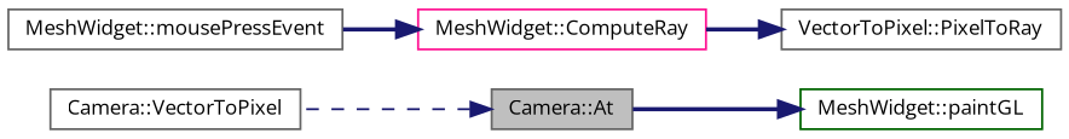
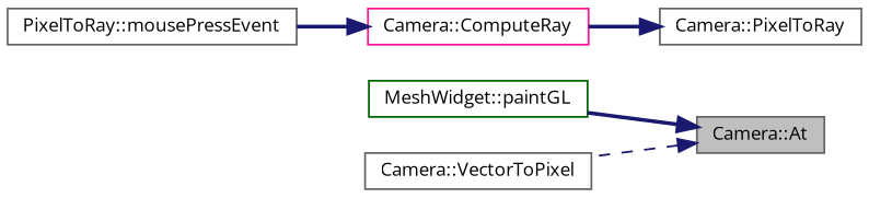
  digraph {
    fontname="Open Sans"
    rankdir=RL
    node [color=gray40 fillcolor=white fontname="Open Sans" fontsize=10 shape=record style=filled]
    edge [color=midnightblue dir=back fontname="Open Sans" fontsize=10 labelfontname=Helvetica labelfontsize=10 style=bold]
    n1 [fillcolor=grey75 fontcolor=black height=0.2 label="Camera::At" width=0.4]
    n2 [color=darkgreen height=0.2 label="MeshWidget::paintGL" width=0.4]
    n3 [height=0.2 label="Camera::VectorToPixel" width=0.4]
-   n4 [height=0.2 label="VectorToPixel::PixelToRay" width=0.4]
-   n5 [color=deeppink height=0.2 label="MeshWidget::ComputeRay" width=0.4]
-   n6 [height=0.2 label="MeshWidget::mousePressEvent" width=0.4]
-   n2 -> n1
+   n4 [height=0.2 label="Camera::PixelToRay" width=0.4]
+   n5 [color=deeppink height=0.2 label="Camera::ComputeRay" width=0.4]
+   n6 [height=0.2 label="PixelToRay::mousePressEvent" width=0.4]
+   n1 -> n2
    n1 -> n3 [style=dashed]
    n4 -> n5
    n5 -> n6
  }
